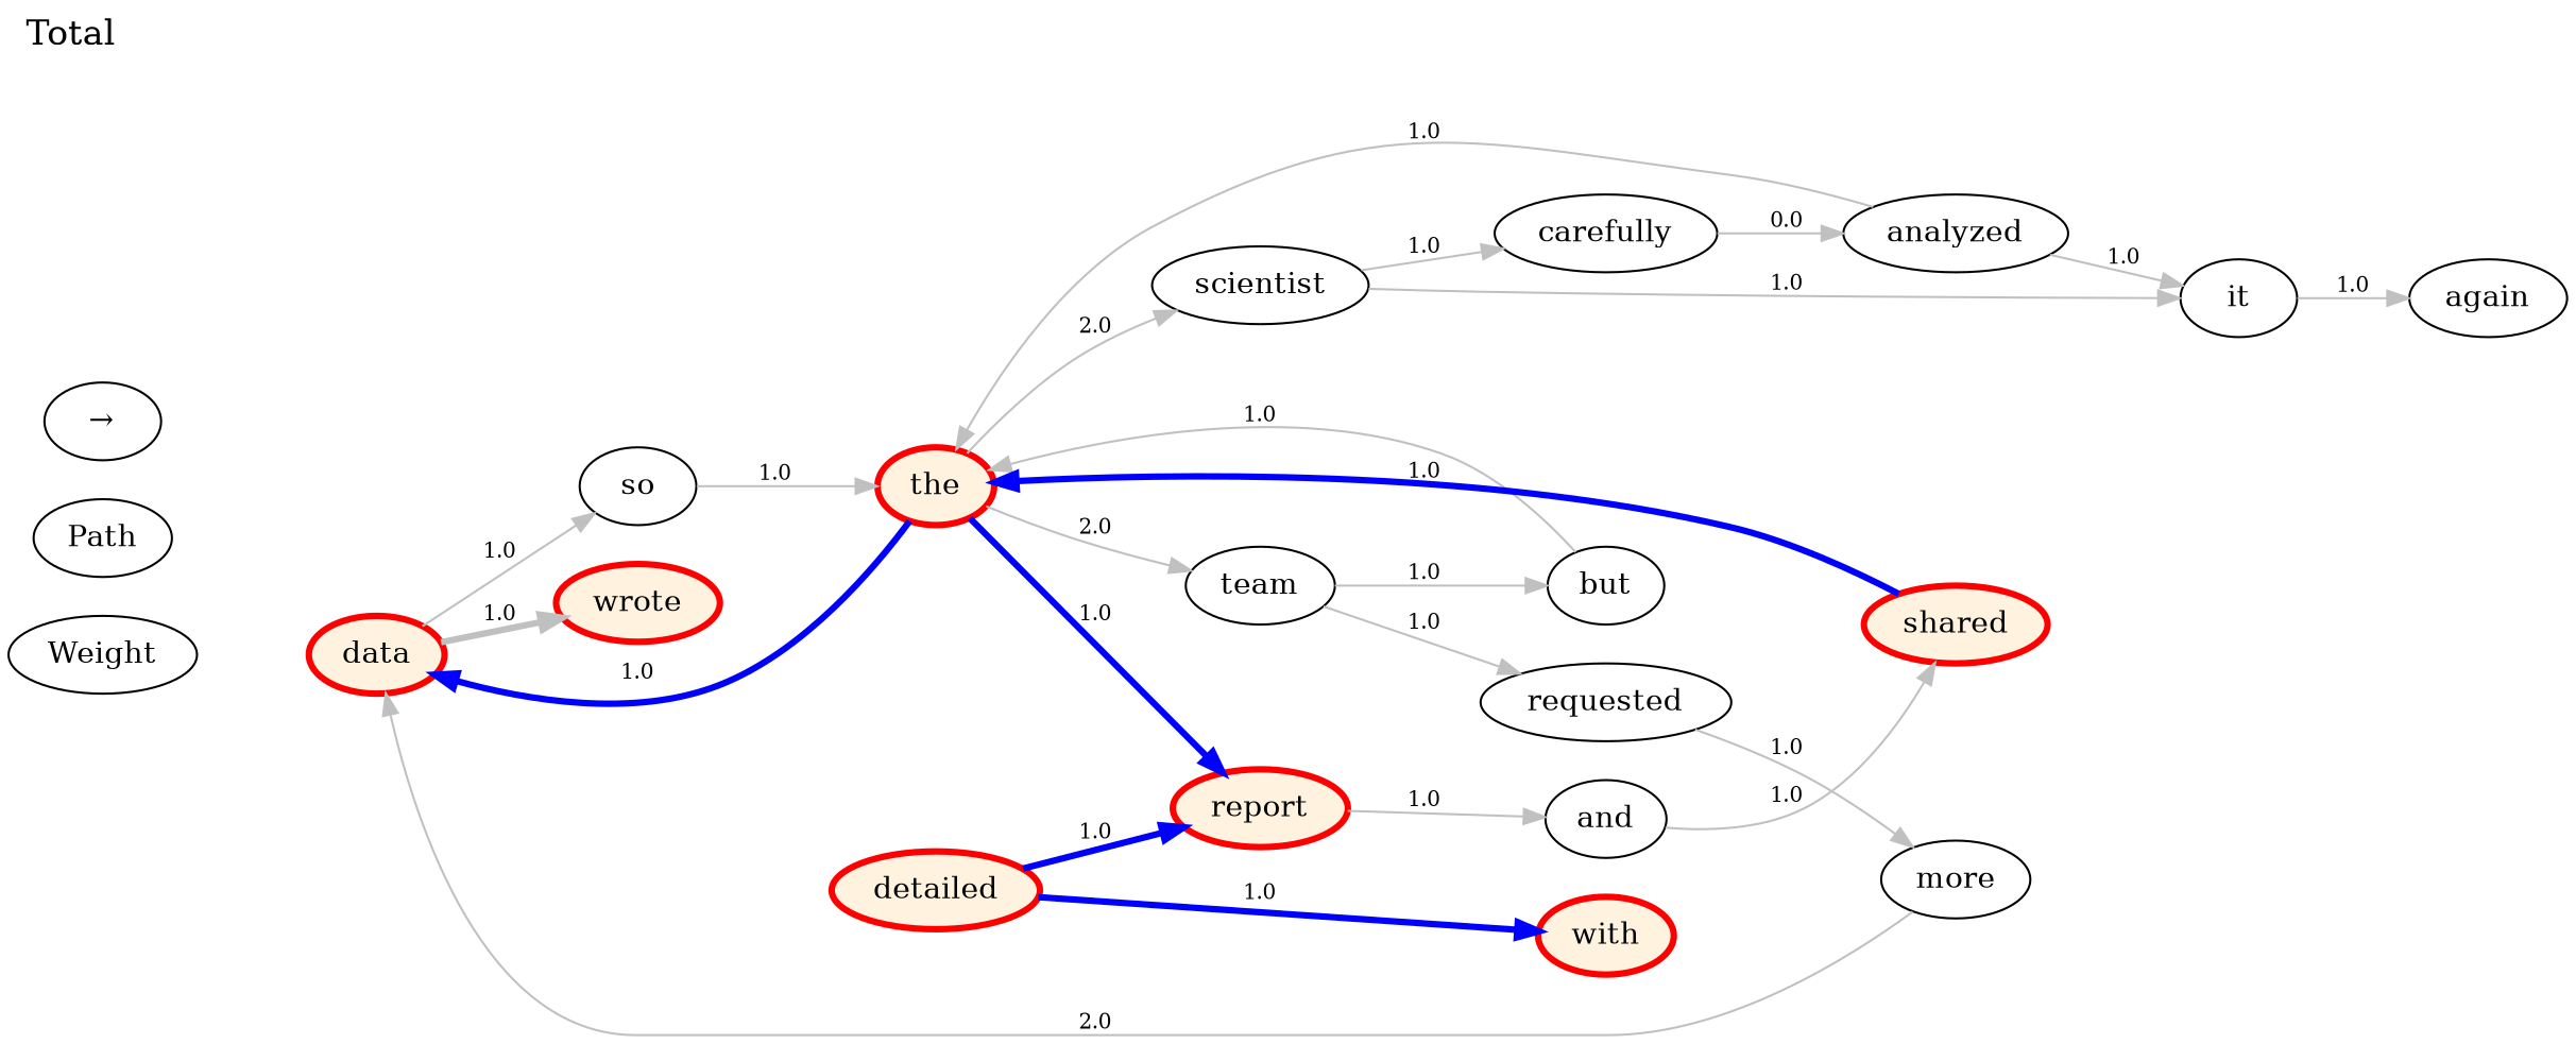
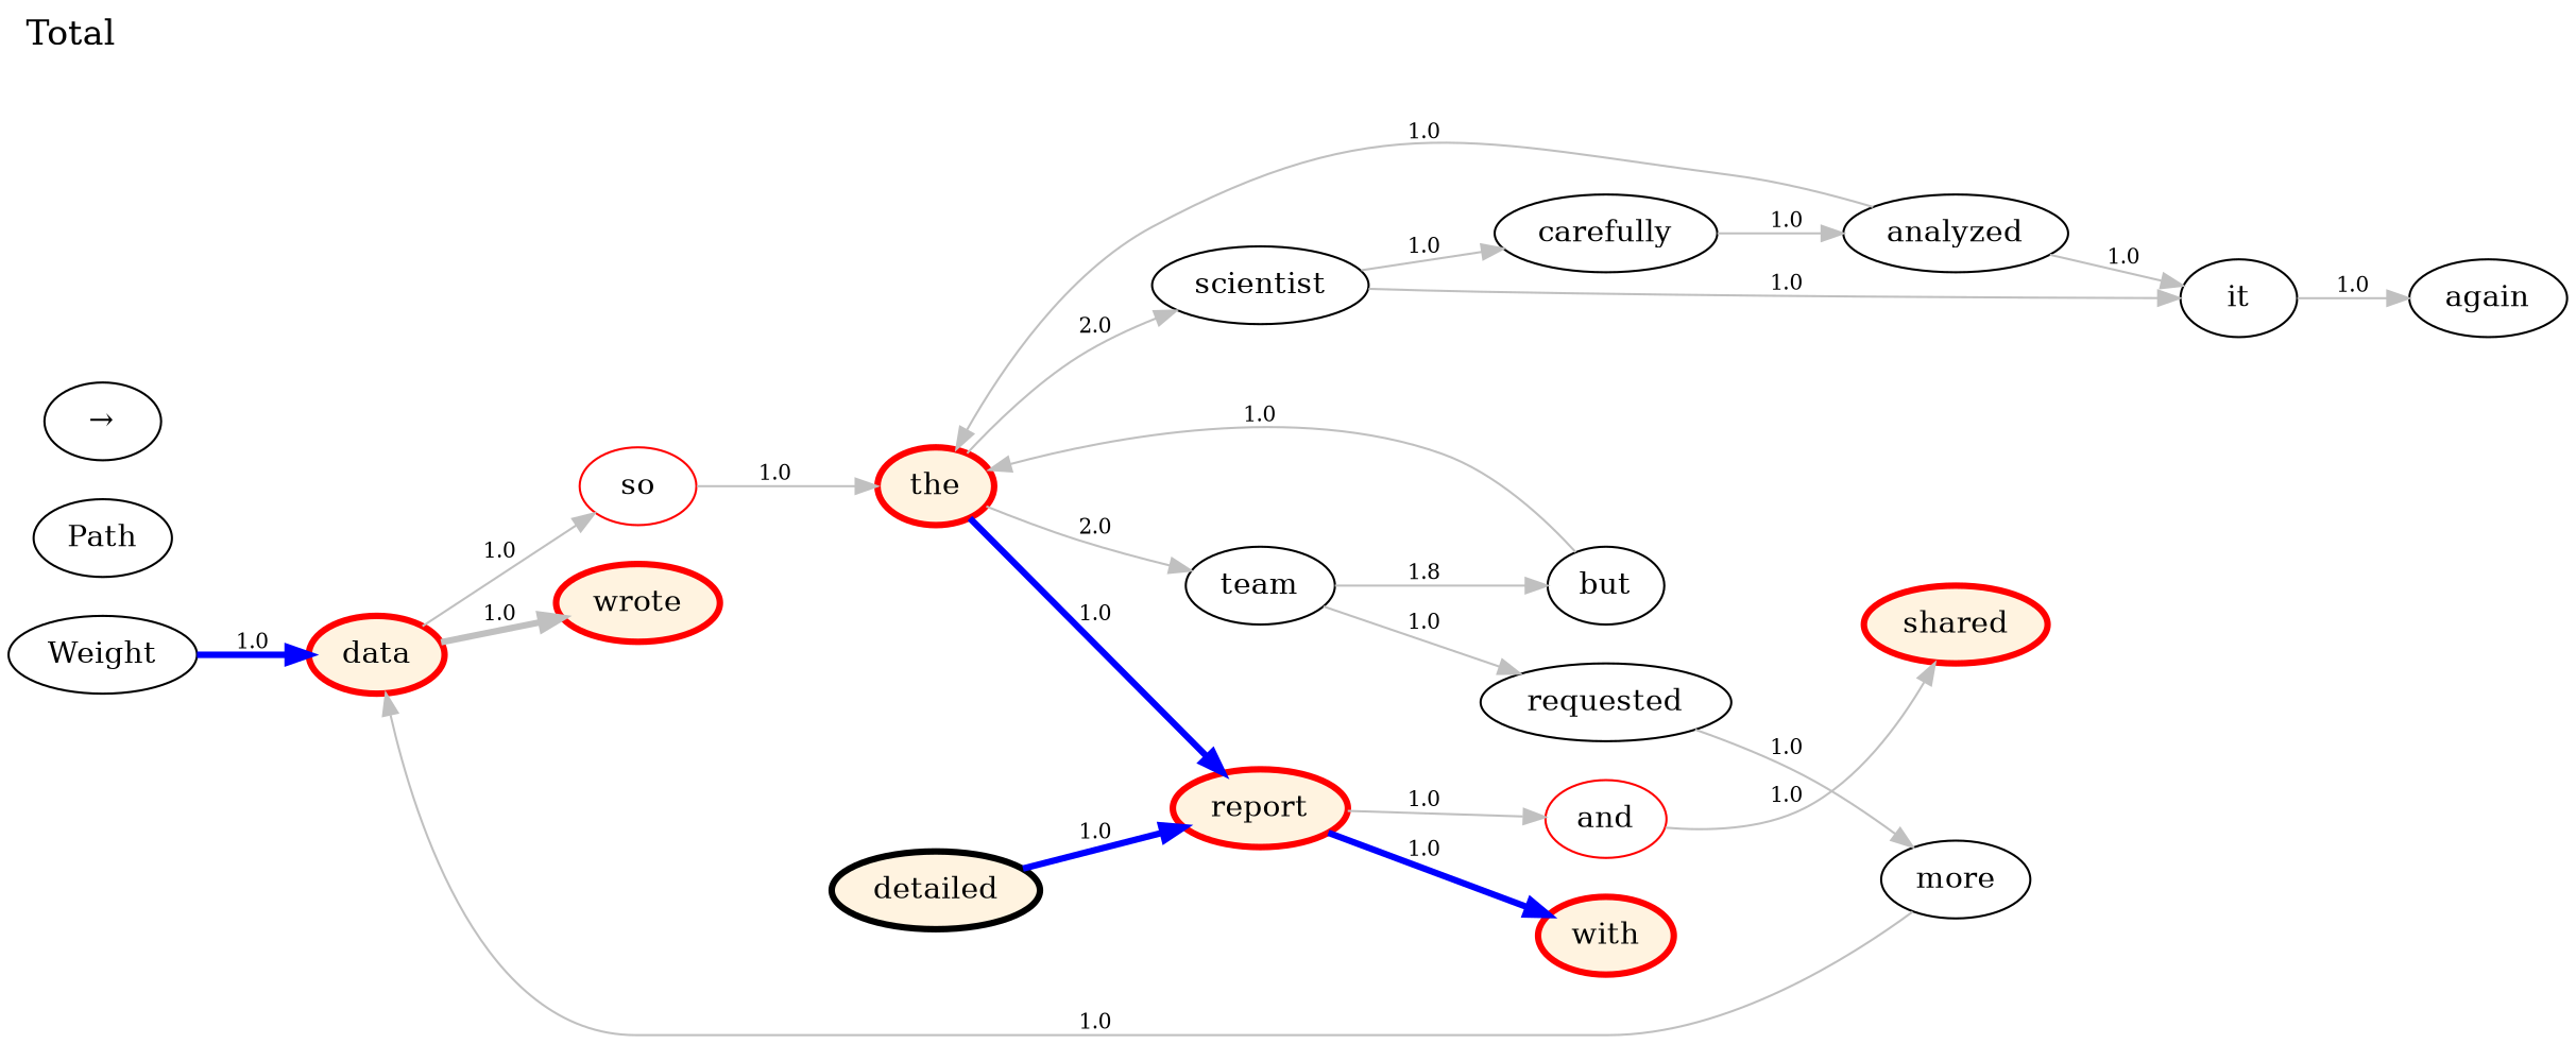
  strict digraph {
    fontsize=16
    label=Total
    labeljust=l
    labelloc=t
    rankdir=LR
    edge [color=gray fontsize=10]
    Weight
    Path
    "→"
    the [color=red fillcolor="#FFF3E0" penwidth=3 style=filled]
    report [color=red fillcolor="#FFF3E0" penwidth=3 style=filled]
    data [color=red fillcolor="#FFF3E0" penwidth=3 style=filled]
    scientist
    team
    with [color=red fillcolor="#FFF3E0" penwidth=3 style=filled]
-   and
+   and [color=red]
    wrote [color=red fillcolor="#FFF3E0" penwidth=3 style=filled]
-   so
+   so [color=red]
    carefully
    it
    but
    requested
    shared [color=red fillcolor="#FFF3E0" penwidth=3 style=filled]
-   detailed [color=red fillcolor="#FFF3E0" penwidth=3 style=filled]
+   detailed [color=black fillcolor="#FFF3E0" penwidth=3 style=filled]
    analyzed
    more
    again
    the -> report [color=blue label=1.0 penwidth=3]
-   the -> data [color=blue label=1.0 penwidth=3]
+   Weight -> data [color=blue label=1.0 penwidth=3]
    the -> scientist [label=2.0]
    the -> team [label=2.0]
-   detailed -> with [color=blue label=1.0 penwidth=3]
+   report -> with [color=blue label=1.0 penwidth=3]
    report -> and [label=1.0]
    data -> wrote [label=1.0 penwidth=3]
    data -> so [label=1.0]
    scientist -> carefully [label=1.0]
    scientist -> it [label=1.0]
-   team -> but [label=1.0]
+   team -> but [label=1.8]
    team -> requested [label=1.0]
    and -> shared [label=1.0]
    so -> the [label=1.0]
-   carefully -> analyzed [label=0.0]
+   carefully -> analyzed [label=1.0]
    it -> again [label=1.0]
    but -> the [label=1.0]
    requested -> more [label=1.0]
-   shared -> the [color=blue label=1.0 penwidth=3]
    detailed -> report [color=blue label=1.0 penwidth=3]
    analyzed -> the [label=1.0]
    analyzed -> it [label=1.0]
-   more -> data [label=2.0]
+   more -> data [label=1.0]
  }
